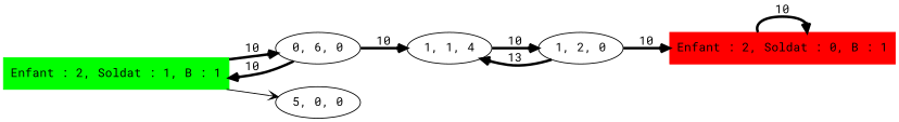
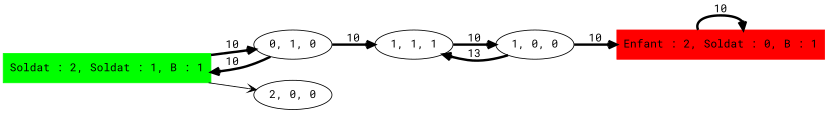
  digraph {
    fontname="Roboto Mono"
    rankdir=LR
    node [fontname="Roboto Mono"]
    edge [arrowhead=open fontname="Roboto Mono" penwidth=3]
-   n1 [color=green label="Enfant : 2, Soldat : 1, B : 1" shape=box style=filled]
-   "0, 1, 0" [label="0, 6, 0"]
-   "2, 0, 0" [label="5, 0, 0"]
-   "1, 1, 1" [label="1, 1, 4"]
+   n1 [color=green label="Soldat : 2, Soldat : 1, B : 1" shape=box style=filled]
+   "0, 1, 0"
+   "2, 0, 0"
+   "1, 1, 1"
    n5 [color=red label="Enfant : 2, Soldat : 0, B : 1" shape=box style=filled]
-   "1, 0, 0" [label="1, 2, 0"]
+   "1, 0, 0"
    n1 -> "0, 1, 0" [label=10]
    n1 -> "2, 0, 0" [penwidth=""]
    "0, 1, 0" -> n1 [label=10]
    "0, 1, 0" -> "1, 1, 1" [label=10]
    "1, 1, 1" -> "1, 0, 0" [label=10]
    n5 -> n5 [label=10]
    "1, 0, 0" -> "1, 1, 1" [label=13]
    "1, 0, 0" -> n5 [label=10]
  }
